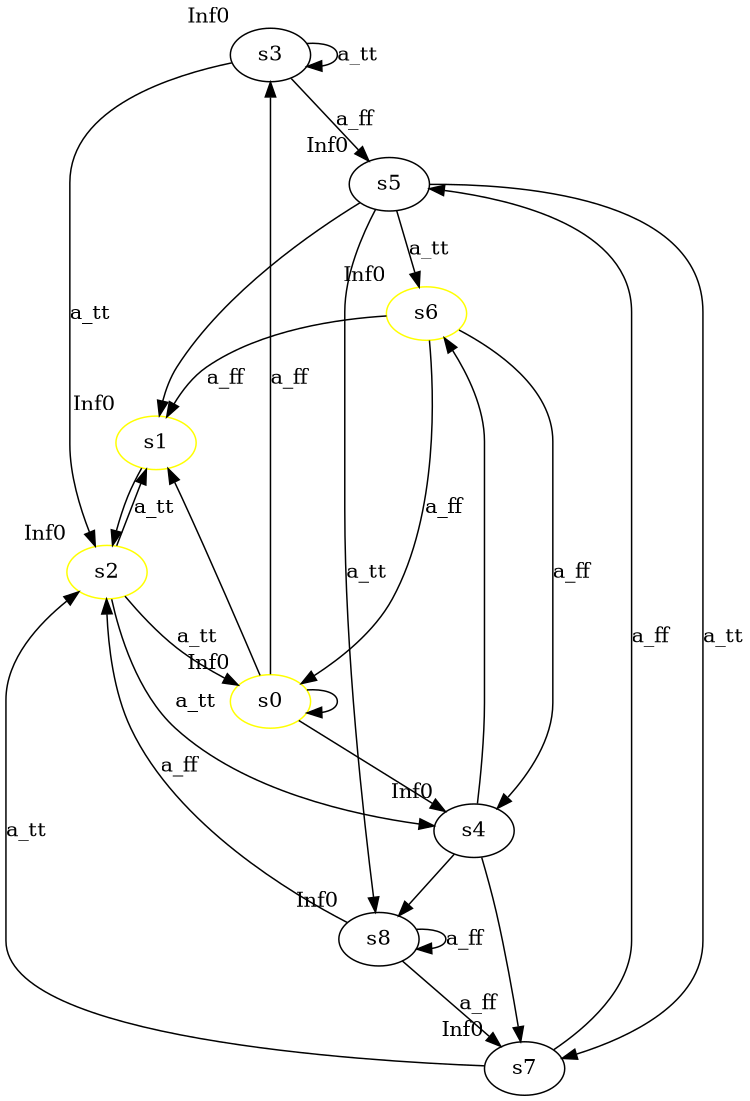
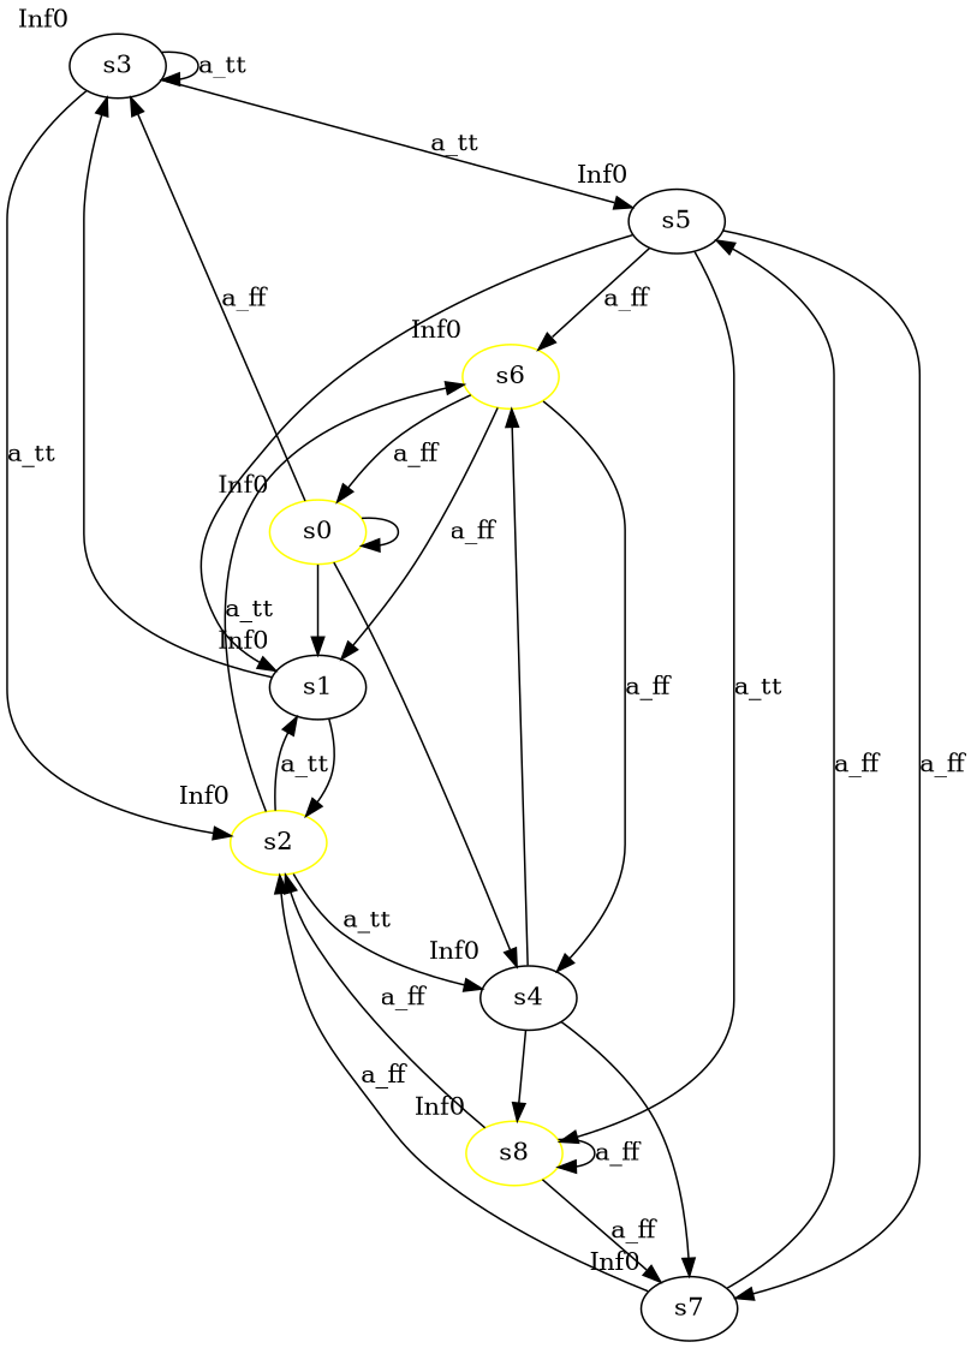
  digraph {
    node [xlabel=Inf0]
    s3
    s5
    s2 [color=yellow]
    s6 [color=yellow]
    s7
-   s8
-   s1 [color=yellow]
+   s8 [color=yellow]
+   s1
    s4
    s0 [color=yellow]
    s3 -> s3 [label=a_tt]
-   s3 -> s5 [label=a_ff]
+   s3 -> s5 [label=a_tt]
    s3 -> s2 [label=a_tt]
-   s5 -> s6 [label=a_tt]
-   s5 -> s7 [label=a_tt]
+   s5 -> s6 [label=a_ff]
+   s5 -> s7 [label=a_ff]
    s5 -> s8 [label=a_tt]
    s5 -> s1
    s2 -> s1 [label=a_tt]
    s2 -> s4 [label=a_tt]
-   s2 -> s0 [label=a_tt]
+   s2 -> s6 [label=a_tt]
    s6 -> s1 [label=a_ff]
    s6 -> s4 [label=a_ff]
    s6 -> s0 [label=a_ff]
    s7 -> s5 [label=a_ff]
-   s7 -> s2 [label=a_tt]
+   s7 -> s2 [label=a_ff]
    s8 -> s2 [label=a_ff]
    s8 -> s7 [label=a_ff]
    s8 -> s8 [label=a_ff]
+   s1 -> s3
    s1 -> s2
    s4 -> s6
    s4 -> s7
    s4 -> s8
    s0 -> s3 [label=a_ff]
    s0 -> s1
    s0 -> s4
    s0 -> s0
  }
